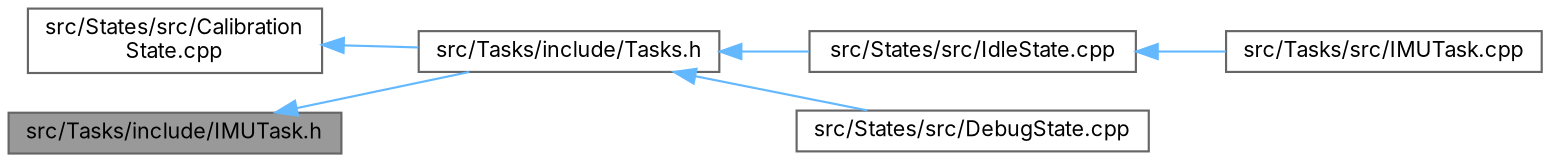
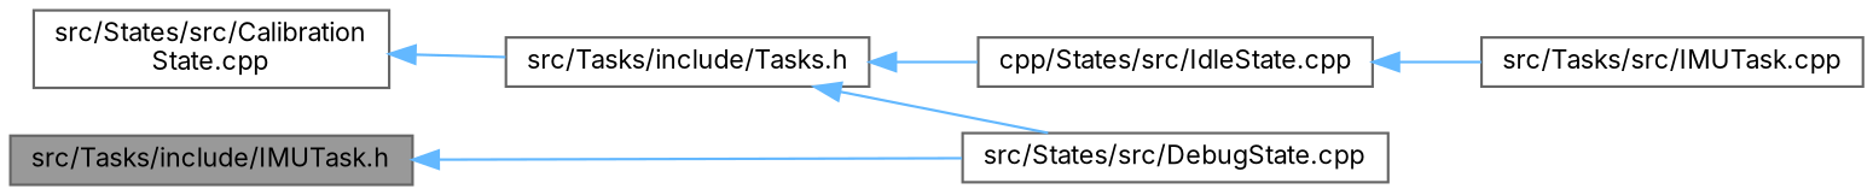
  digraph {
    fontname=Inter
    rankdir=LR
    node [color=grey40 fillcolor=white fontname=Inter fontsize=10 shape=box style=filled]
    edge [color=steelblue1 dir=back fontname=Inter fontsize=10 labelfontname=Helvetica labelfontsize=10 style=solid]
    n1 [color=gray40 fillcolor=grey60 fontcolor=black height=0.2 label="src/Tasks/include/IMUTask.h" width=0.4]
    n2 [height=0.2 label="src/Tasks/include/Tasks.h" width=0.4]
    n3 [height=0.2 label="src/States/src/DebugState.cpp" width=0.4]
-   n4 [height=0.2 label="src/States/src/IdleState.cpp" width=0.4]
+   n4 [height=0.2 label="cpp/States/src/IdleState.cpp" width=0.4]
    n5 [height=0.2 label="src/Tasks/src/IMUTask.cpp" width=0.4]
    n6 [height=0.2 label="src/States/src/Calibration\lState.cpp" width=0.4]
-   n1 -> n2
+   n1 -> n3
    n2 -> n3
    n2 -> n4
    n4 -> n5
    n6 -> n2
  }
